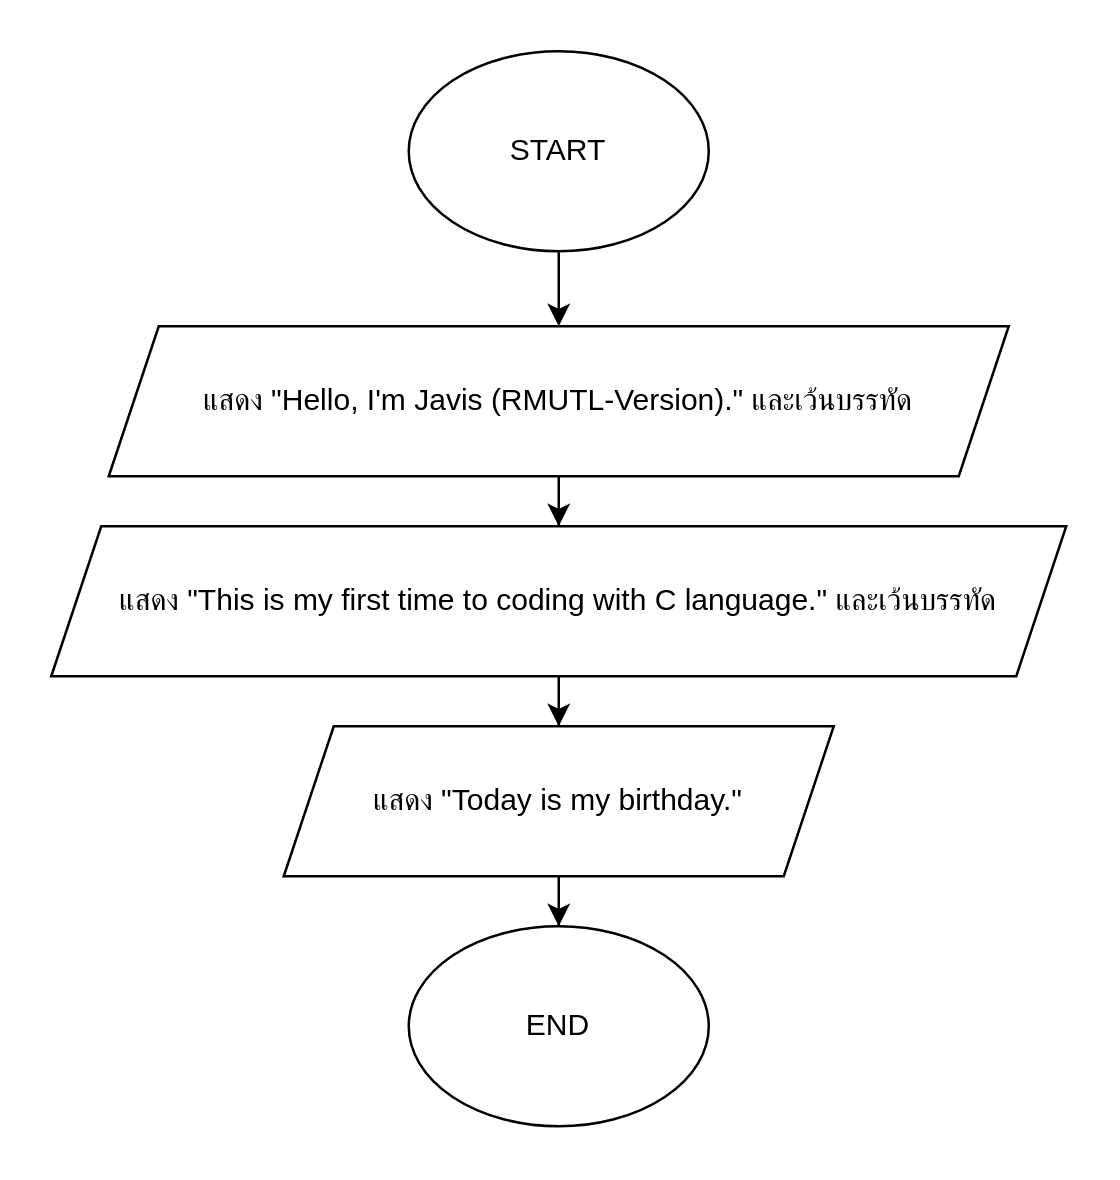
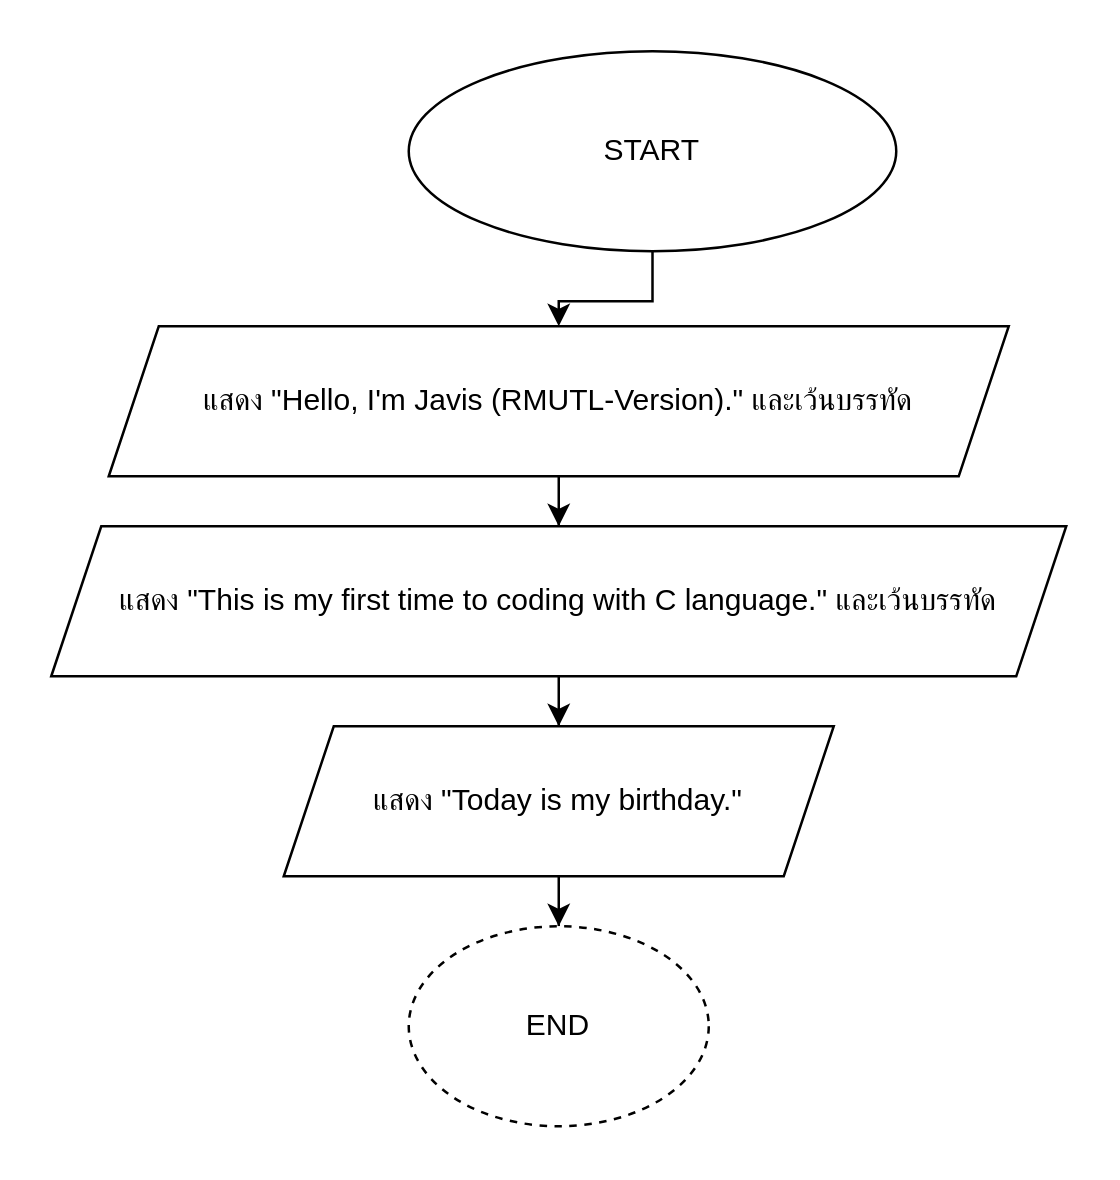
  <mxCell id="0" />
  <mxCell id="1" parent="0" />
  <mxCell id="2" value="" style="edgeStyle=orthogonalEdgeStyle;rounded=0;orthogonalLoop=1;jettySize=auto;html=1;" edge="1" parent="1" source="3" target="5"><mxGeometry relative="1" as="geometry" /></mxCell>
- <mxCell id="3" value="START" style="ellipse;whiteSpace=wrap;html=1;" vertex="1" parent="1"><mxGeometry x="163" y="20" width="120" height="80" as="geometry" /></mxCell>
+ <mxCell id="3" value="START" style="ellipse;whiteSpace=wrap;html=1;" vertex="1" parent="1"><mxGeometry x="163" y="20" width="195" height="80" as="geometry" /></mxCell>
  <mxCell id="4" value="" style="edgeStyle=orthogonalEdgeStyle;rounded=0;orthogonalLoop=1;jettySize=auto;html=1;" edge="1" parent="1" source="5" target="7"><mxGeometry relative="1" as="geometry" /></mxCell>
  <mxCell id="5" value="แสดง&amp;nbsp;&quot;Hello, I'm Javis (RMUTL-Version).&quot; และเว้นบรรทัด" style="shape=parallelogram;perimeter=parallelogramPerimeter;whiteSpace=wrap;html=1;fixedSize=1;" vertex="1" parent="1"><mxGeometry x="43" y="130" width="360" height="60" as="geometry" /></mxCell>
  <mxCell id="6" value="" style="edgeStyle=orthogonalEdgeStyle;rounded=0;orthogonalLoop=1;jettySize=auto;html=1;" edge="1" parent="1" source="7" target="9"><mxGeometry relative="1" as="geometry" /></mxCell>
  <mxCell id="7" value="แสดง&amp;nbsp;&quot;This is my first time to coding with C language.&quot; และเว้นบรรทัด" style="shape=parallelogram;perimeter=parallelogramPerimeter;whiteSpace=wrap;html=1;fixedSize=1;" vertex="1" parent="1"><mxGeometry x="20" y="210" width="406" height="60" as="geometry" /></mxCell>
  <mxCell id="8" value="" style="edgeStyle=orthogonalEdgeStyle;rounded=0;orthogonalLoop=1;jettySize=auto;html=1;" edge="1" parent="1" source="9" target="10"><mxGeometry relative="1" as="geometry" /></mxCell>
  <mxCell id="9" value="แสดง&amp;nbsp;&quot;Today is my birthday.&quot;" style="shape=parallelogram;perimeter=parallelogramPerimeter;whiteSpace=wrap;html=1;fixedSize=1;" vertex="1" parent="1"><mxGeometry x="113" y="290" width="220" height="60" as="geometry" /></mxCell>
- <mxCell id="10" value="END" style="ellipse;whiteSpace=wrap;html=1;" vertex="1" parent="1"><mxGeometry x="163" y="370" width="120" height="80" as="geometry" /></mxCell>
+ <mxCell id="10" value="END" style="ellipse;whiteSpace=wrap;html=1;dashed=1;" vertex="1" parent="1"><mxGeometry x="163" y="370" width="120" height="80" as="geometry" /></mxCell>
